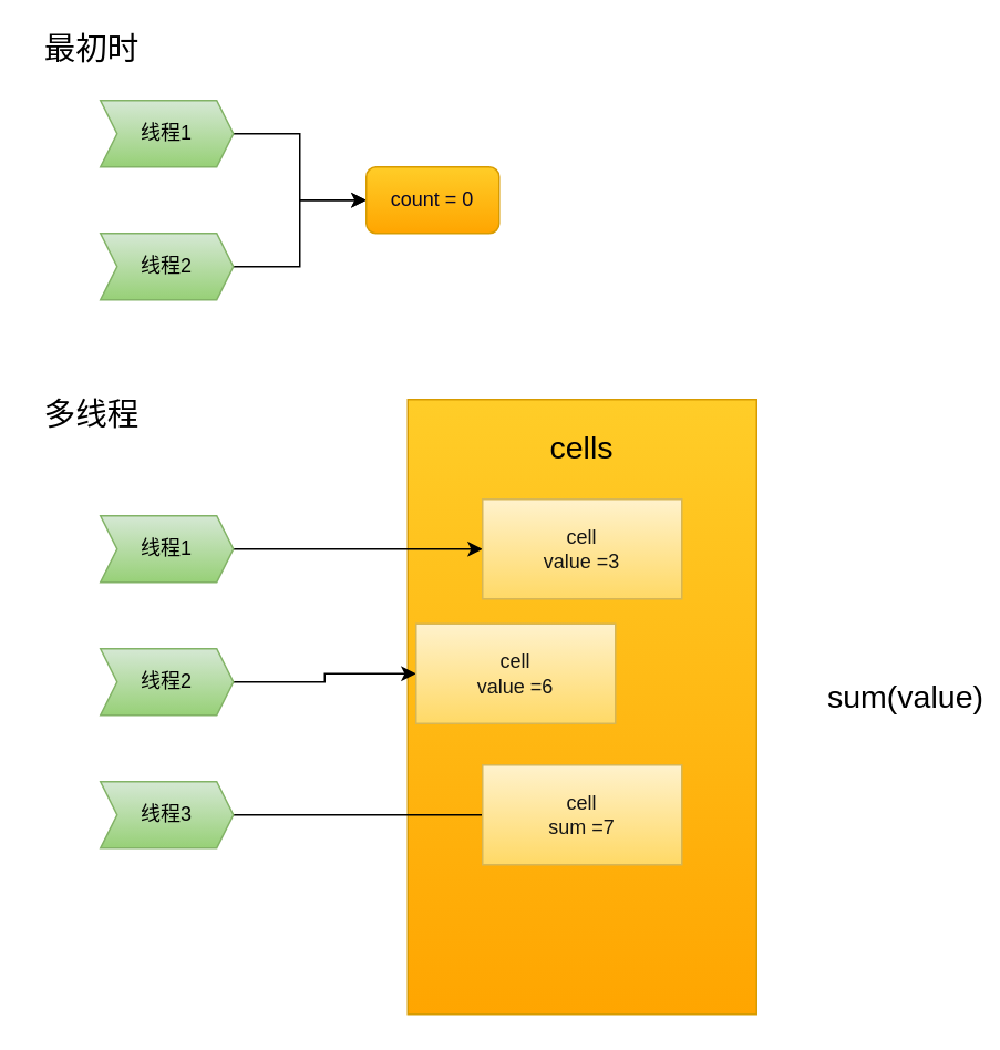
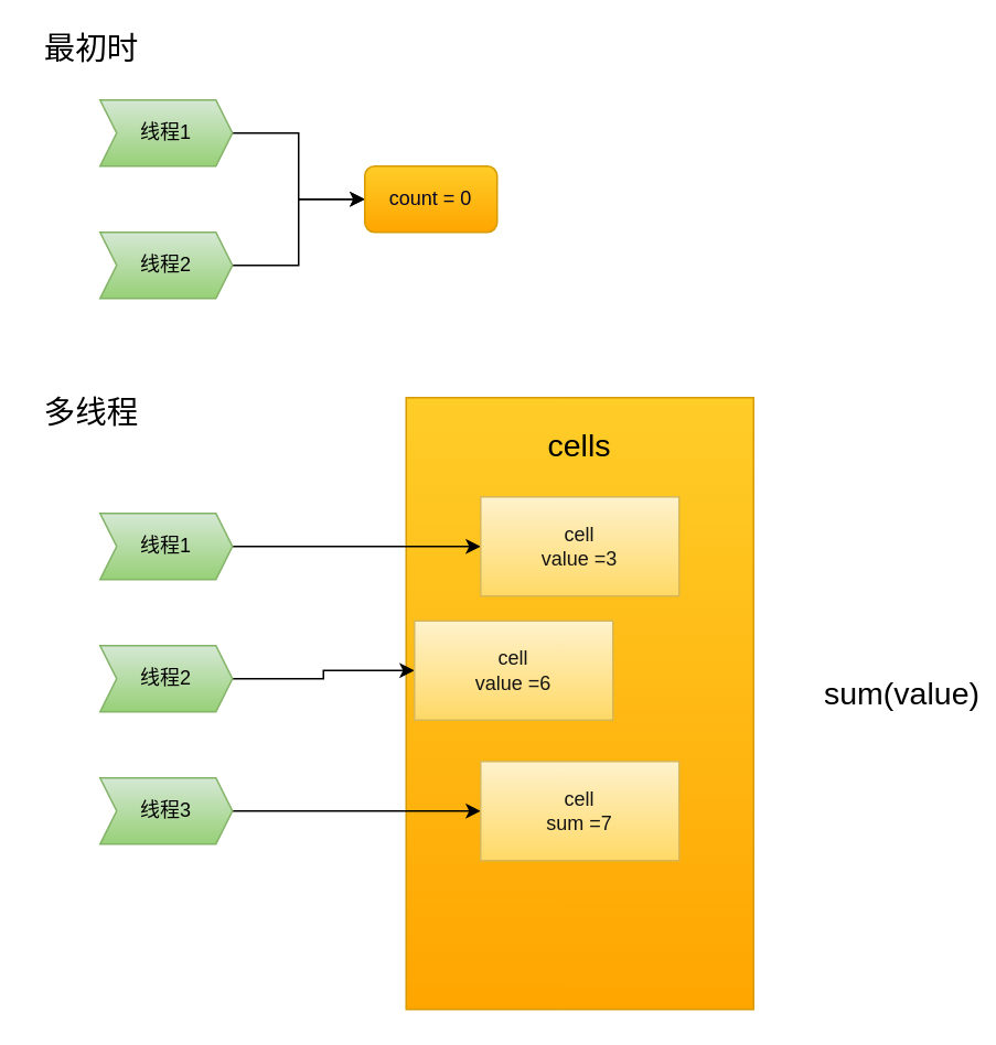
  <mxCell id="0" />
  <mxCell id="1" parent="0" />
  <mxCell id="2" value="" style="rounded=0;whiteSpace=wrap;html=1;gradientColor=#ffa500;fillColor=#ffcd28;strokeColor=#d79b00;" vertex="1" parent="1"><mxGeometry x="245" y="240" width="210" height="370" as="geometry" /></mxCell>
  <mxCell id="3" style="edgeStyle=orthogonalEdgeStyle;rounded=0;orthogonalLoop=1;jettySize=auto;html=1;exitX=1;exitY=0.5;exitDx=0;exitDy=0;" edge="1" parent="1" source="4" target="9"><mxGeometry relative="1" as="geometry" /></mxCell>
  <mxCell id="4" value="&lt;font color=&quot;#000000&quot;&gt;线程1&lt;/font&gt;" style="shape=step;perimeter=stepPerimeter;whiteSpace=wrap;html=1;fixedSize=1;gradientColor=#97d077;fillColor=#d5e8d4;strokeColor=#82b366;size=10;" vertex="1" parent="1"><mxGeometry x="60" y="310" width="80" height="40" as="geometry" /></mxCell>
  <mxCell id="5" style="edgeStyle=orthogonalEdgeStyle;rounded=0;orthogonalLoop=1;jettySize=auto;html=1;exitX=1;exitY=0.5;exitDx=0;exitDy=0;" edge="1" parent="1" source="6" target="11"><mxGeometry relative="1" as="geometry" /></mxCell>
  <mxCell id="6" value="&lt;font color=&quot;#000000&quot;&gt;线程2&lt;/font&gt;" style="shape=step;perimeter=stepPerimeter;whiteSpace=wrap;html=1;fixedSize=1;gradientColor=#97d077;fillColor=#d5e8d4;strokeColor=#82b366;size=10;" vertex="1" parent="1"><mxGeometry x="60" y="390" width="80" height="40" as="geometry" /></mxCell>
- <mxCell id="7" style="edgeStyle=orthogonalEdgeStyle;rounded=0;orthogonalLoop=1;jettySize=auto;html=1;exitX=1;exitY=0.5;exitDx=0;exitDy=0;entryX=0;entryY=0.5;entryDx=0;entryDy=0;endArrow=none;" edge="1" parent="1" source="8" target="10"><mxGeometry relative="1" as="geometry" /></mxCell>
+ <mxCell id="7" style="edgeStyle=orthogonalEdgeStyle;rounded=0;orthogonalLoop=1;jettySize=auto;html=1;exitX=1;exitY=0.5;exitDx=0;exitDy=0;entryX=0;entryY=0.5;entryDx=0;entryDy=0;" edge="1" parent="1" source="8" target="10"><mxGeometry relative="1" as="geometry" /></mxCell>
  <mxCell id="8" value="&lt;font color=&quot;#000000&quot;&gt;线程3&lt;/font&gt;" style="shape=step;perimeter=stepPerimeter;whiteSpace=wrap;html=1;fixedSize=1;gradientColor=#97d077;fillColor=#d5e8d4;strokeColor=#82b366;size=10;" vertex="1" parent="1"><mxGeometry x="60" y="470" width="80" height="40" as="geometry" /></mxCell>
  <mxCell id="9" value="&lt;font color=&quot;#141414&quot;&gt;cell&lt;br&gt;value =3&lt;/font&gt;" style="rounded=0;whiteSpace=wrap;html=1;gradientColor=#ffd966;fillColor=#fff2cc;strokeColor=#d6b656;" vertex="1" parent="1"><mxGeometry x="290" y="300" width="120" height="60" as="geometry" /></mxCell>
  <mxCell id="10" value="&lt;font color=&quot;#141414&quot;&gt;cell&lt;br&gt;sum =7&lt;/font&gt;" style="rounded=0;whiteSpace=wrap;html=1;gradientColor=#ffd966;fillColor=#fff2cc;strokeColor=#d6b656;" vertex="1" parent="1"><mxGeometry x="290" y="460" width="120" height="60" as="geometry" /></mxCell>
  <mxCell id="11" value="&lt;font color=&quot;#141414&quot;&gt;cell&lt;br&gt;value =6&lt;/font&gt;" style="rounded=0;whiteSpace=wrap;html=1;gradientColor=#ffd966;fillColor=#fff2cc;strokeColor=#d6b656;" vertex="1" parent="1"><mxGeometry x="250" y="375" width="120" height="60" as="geometry" /></mxCell>
  <mxCell id="12" style="edgeStyle=orthogonalEdgeStyle;rounded=0;orthogonalLoop=1;jettySize=auto;html=1;exitX=1;exitY=0.5;exitDx=0;exitDy=0;entryX=0;entryY=0.5;entryDx=0;entryDy=0;" edge="1" parent="1" source="13" target="17"><mxGeometry relative="1" as="geometry" /></mxCell>
  <mxCell id="13" value="&lt;font color=&quot;#000000&quot;&gt;线程1&lt;/font&gt;" style="shape=step;perimeter=stepPerimeter;whiteSpace=wrap;html=1;fixedSize=1;gradientColor=#97d077;fillColor=#d5e8d4;strokeColor=#82b366;size=10;" vertex="1" parent="1"><mxGeometry x="60" y="60" width="80" height="40" as="geometry" /></mxCell>
  <mxCell id="14" value="&lt;font style=&quot;font-size: 19px&quot;&gt;最初时&lt;/font&gt;" style="text;html=1;strokeColor=none;fillColor=none;align=center;verticalAlign=middle;whiteSpace=wrap;rounded=0;" vertex="1" parent="1"><mxGeometry x="20" y="20" width="70" height="20" as="geometry" /></mxCell>
  <mxCell id="15" style="edgeStyle=orthogonalEdgeStyle;rounded=0;orthogonalLoop=1;jettySize=auto;html=1;exitX=1;exitY=0.5;exitDx=0;exitDy=0;entryX=0;entryY=0.5;entryDx=0;entryDy=0;" edge="1" parent="1" source="16" target="17"><mxGeometry relative="1" as="geometry" /></mxCell>
  <mxCell id="16" value="&lt;font color=&quot;#000000&quot;&gt;线程2&lt;/font&gt;" style="shape=step;perimeter=stepPerimeter;whiteSpace=wrap;html=1;fixedSize=1;gradientColor=#97d077;fillColor=#d5e8d4;strokeColor=#82b366;size=10;" vertex="1" parent="1"><mxGeometry x="60" y="140" width="80" height="40" as="geometry" /></mxCell>
  <mxCell id="17" value="&lt;font color=&quot;#06052a&quot;&gt;count = 0&lt;/font&gt;" style="rounded=1;whiteSpace=wrap;html=1;gradientColor=#ffa500;fillColor=#ffcd28;strokeColor=#d79b00;" vertex="1" parent="1"><mxGeometry x="220" y="100" width="80" height="40" as="geometry" /></mxCell>
  <mxCell id="18" value="&lt;font style=&quot;font-size: 19px&quot;&gt;多线程&lt;/font&gt;" style="text;html=1;strokeColor=none;fillColor=none;align=center;verticalAlign=middle;whiteSpace=wrap;rounded=0;" vertex="1" parent="1"><mxGeometry x="20" y="240" width="70" height="20" as="geometry" /></mxCell>
  <mxCell id="19" value="&lt;font style=&quot;font-size: 19px&quot; color=&quot;#000000&quot;&gt;cells&lt;/font&gt;" style="text;html=1;strokeColor=none;fillColor=none;align=center;verticalAlign=middle;whiteSpace=wrap;rounded=0;" vertex="1" parent="1"><mxGeometry x="315" y="260" width="70" height="20" as="geometry" /></mxCell>
  <mxCell id="20" value="" style="labelPosition=right;align=left;strokeWidth=4;shape=mxgraph.mockup.markup.curlyBrace;html=1;shadow=0;dashed=0;direction=north;rotation=-181;strokeColor=#FFFFFF;" vertex="1" parent="1"><mxGeometry x="460" y="244.99" width="20" height="360.02" as="geometry" /></mxCell>
  <mxCell id="21" value="&lt;font style=&quot;font-size: 19px&quot;&gt;sum(value)&lt;/font&gt;" style="text;html=1;strokeColor=none;fillColor=none;align=center;verticalAlign=middle;whiteSpace=wrap;rounded=0;" vertex="1" parent="1"><mxGeometry x="510" y="410" width="70" height="20" as="geometry" /></mxCell>
